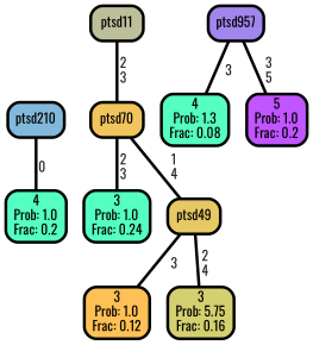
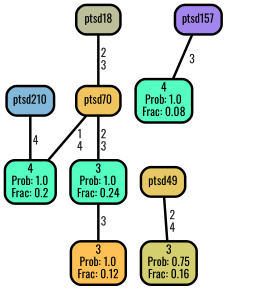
  graph {
    fontname=Oswald
    ranksep="0 equally"
    splines=straight
    node [color=black fillcolor="#55ffc1" fontcolor=black fontname=Oswald penwidth=3 shape=box style="filled, rounded"]
    edge [color=black fontcolor=grey14 fontname=Oswald fontweight=bold penwidth=3]
    n1 [label="3\nProb: 1.0\nFrac: 0.24"]
    n2 [fillcolor="#f1c55d" label=ptsd70]
    n3 [fillcolor="#e6c964" label=ptsd49]
    n4 [fillcolor="#ffc155" label="3\nProb: 1.0\nFrac: 0.12"]
-   n5 [fillcolor="#d4d070" label="3\nProb: 5.75\nFrac: 0.16"]
-   n6 [fillcolor="#bcbf99" label=ptsd11]
+   n5 [fillcolor="#d4d070" label="3\nProb: 0.75\nFrac: 0.16"]
+   n6 [fillcolor="#bcbf99" label=ptsd18]
    n7 [fillcolor="#82b8da" label=ptsd210]
    n8 [label="4\nProb: 1.0\nFrac: 0.2"]
-   n9 [fillcolor="#a285ed" label=ptsd957]
-   n10 [label="4\nProb: 1.3\nFrac: 0.08"]
-   n11 [fillcolor="#c155ff" label="5\nProb: 1.0\nFrac: 0.2"]
+   n9 [fillcolor="#a285ed" label=ptsd157]
+   n10 [label="4\nProb: 1.0\nFrac: 0.08"]
    subgraph sub_1 {
      rank=same
    }
    n2 -- n1 [label=" 2\n 3"]
-   n2 -- n3 [label=" 1\n 4"]
-   n3 -- n4 [label=" 3"]
+   n2 -- n8 [label=" 1\n 4"]
+   n1 -- n4 [label=" 3"]
    n3 -- n5 [label=" 2\n 4"]
    n6 -- n2 [label=" 2\n 3"]
-   n7 -- n8 [label=" 0"]
+   n7 -- n8 [label=" 4"]
    n9 -- n10 [label=" 3"]
-   n9 -- n11 [label=" 3\n 5"]
  }
